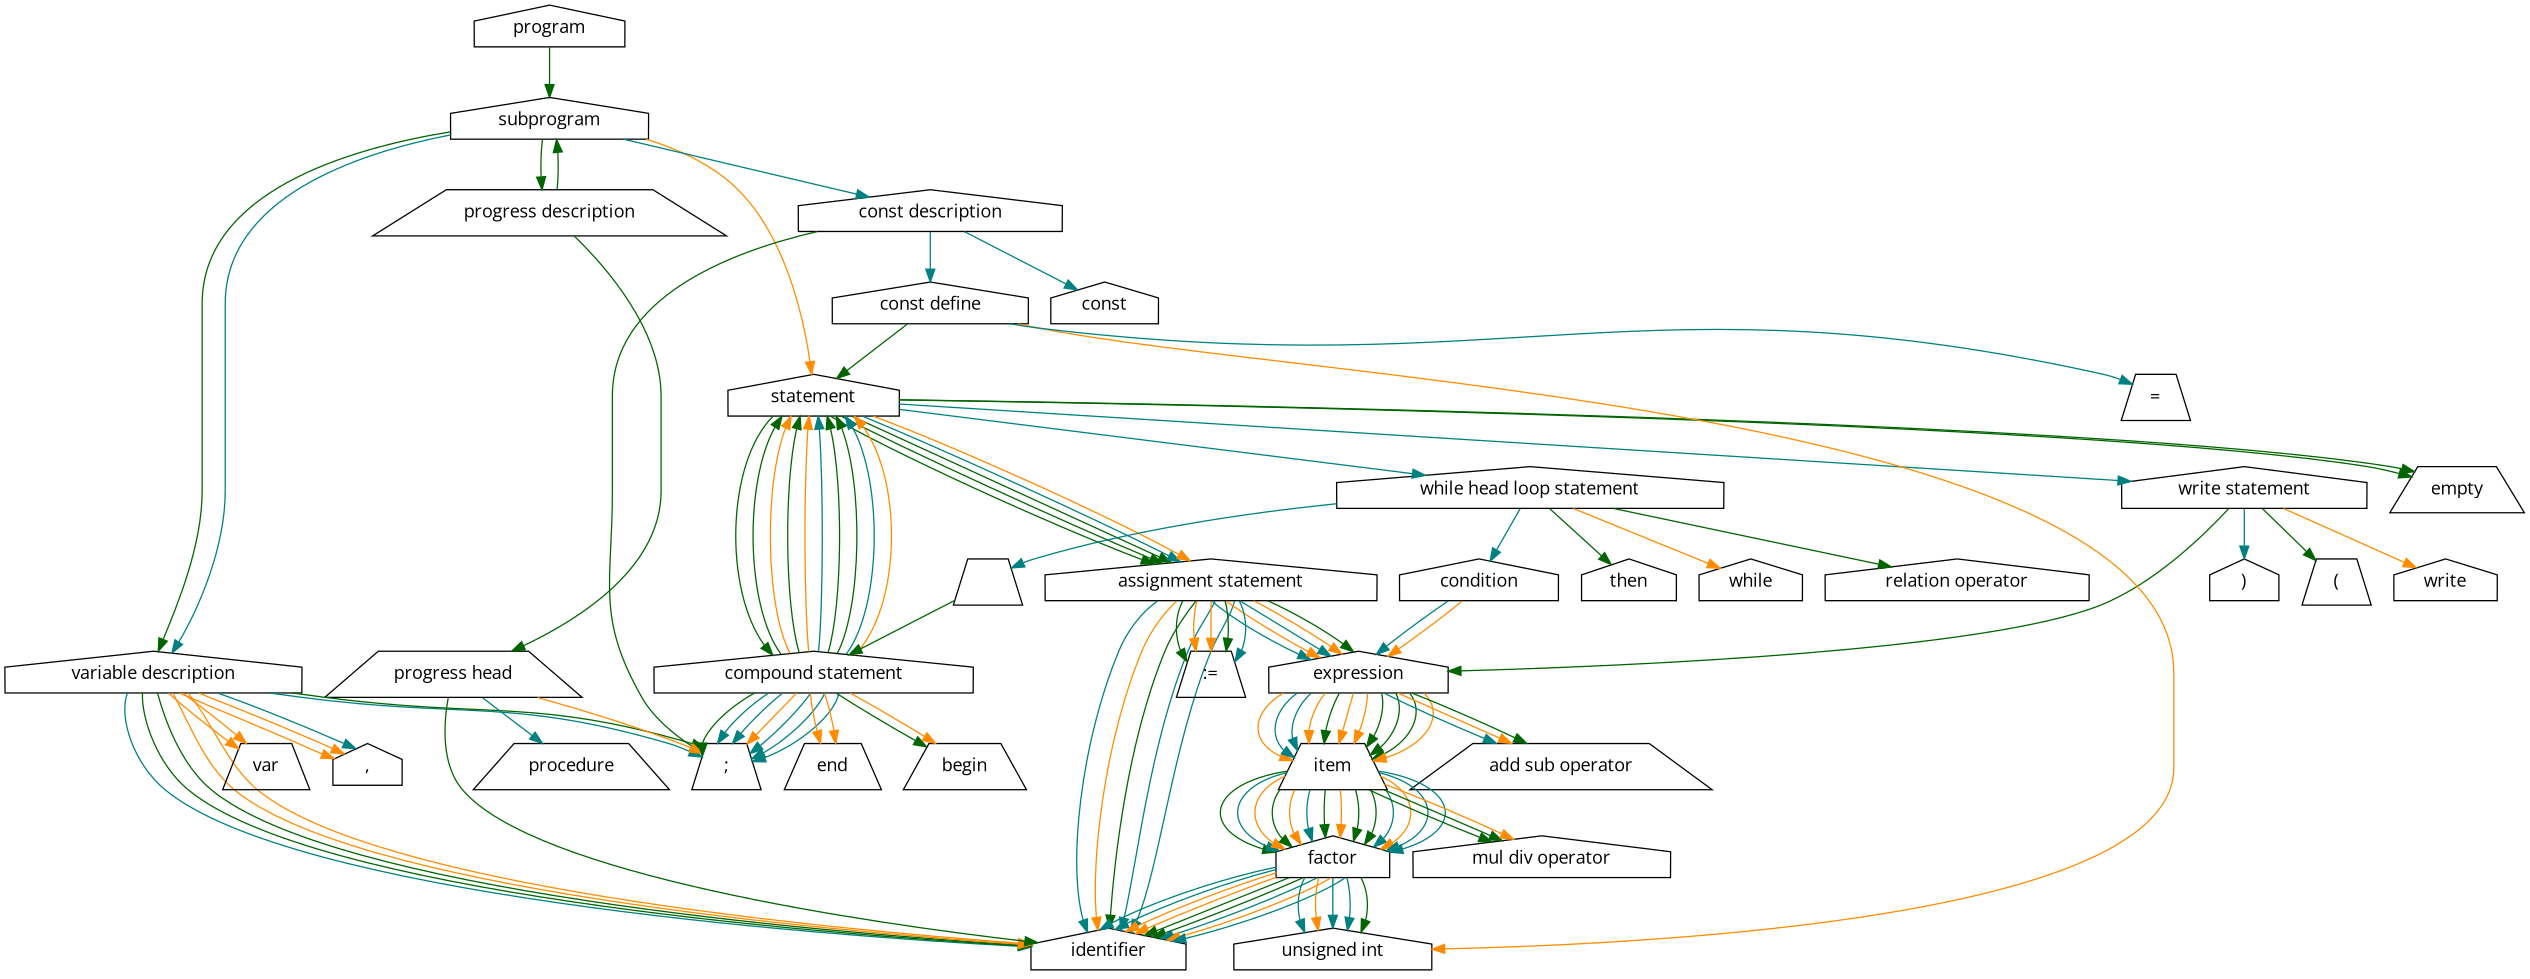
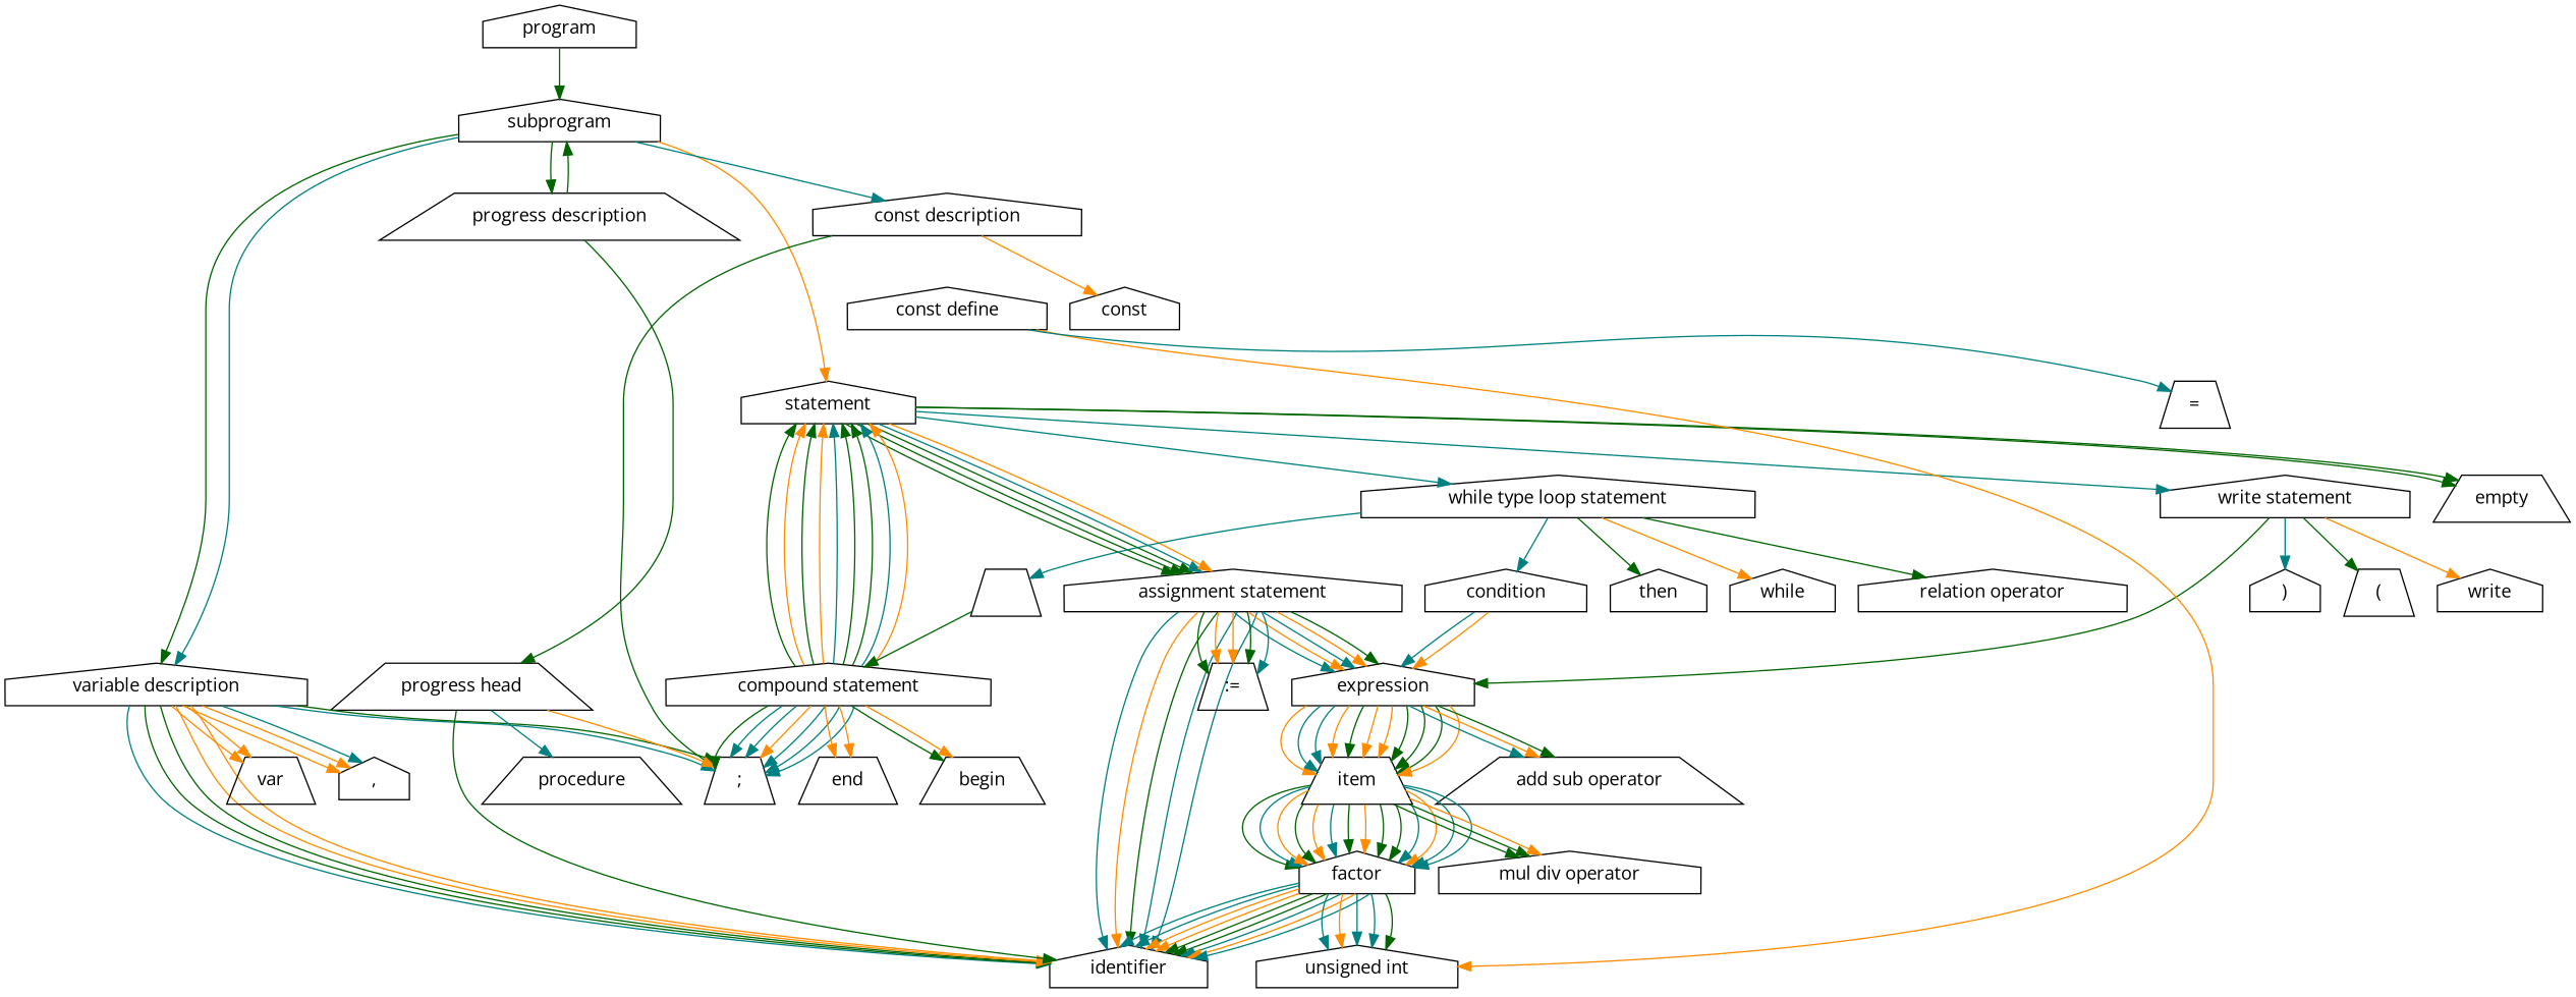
  digraph {
    fontname="Open Sans"
    node [fontname="Open Sans" shape=house]
    edge [color=darkgreen fontname="Open Sans"]
    program
    subprogram
    "progress description" [shape=trapezium]
    statement
    "variable description"
    "const description"
    "progress head" [shape=trapezium]
    "compound statement"
    empty [shape=trapezium]
-   "while type loop statement" [label="while head loop statement"]
+   "while type loop statement"
    "assignment statement"
    "write statement"
    ";" [shape=trapezium]
    identifier
    var [shape=trapezium]
    ","
    "const define"
    const
    procedure [shape=trapezium]
    end [shape=trapezium]
    begin [shape=trapezium]
    "" [shape=trapezium]
    then
    condition
    while
    "relation operator"
    expression
    ":=" [shape=trapezium]
    ")"
    "(" [shape=trapezium]
    write
    item [shape=trapezium]
    "add sub operator" [shape=trapezium]
    factor
    "mul div operator"
    "unsigned int"
    "=" [shape=trapezium]
    program -> subprogram
    subprogram -> "progress description"
    subprogram -> statement [color=darkorange]
    subprogram -> "variable description"
    subprogram -> "variable description" [color=teal]
    subprogram -> "const description" [color=teal]
    "progress description" -> subprogram
    "progress description" -> "progress head"
-   statement -> "compound statement"
    statement -> empty
    statement -> empty
    statement -> "while type loop statement" [color=teal]
    statement -> "assignment statement"
    statement -> "assignment statement"
    statement -> "assignment statement"
    statement -> "assignment statement" [color=teal]
    statement -> "assignment statement" [color=darkorange]
    statement -> "write statement" [color=teal]
    "variable description" -> ";" [color=teal]
    "variable description" -> ";"
    "variable description" -> identifier [color=teal]
    "variable description" -> identifier
    "variable description" -> identifier
    "variable description" -> identifier [color=darkorange]
    "variable description" -> identifier [color=darkorange]
    "variable description" -> var [color=darkorange]
    "variable description" -> var [color=darkorange]
    "variable description" -> "," [color=darkorange]
    "variable description" -> "," [color=darkorange]
    "variable description" -> "," [color=teal]
    "const description" -> ";"
-   "const description" -> "const define" [color=teal]
-   "const description" -> const [color=teal]
+   "const description" -> const [color=darkorange]
    "progress head" -> ";" [color=darkorange]
    "progress head" -> identifier
    "progress head" -> procedure [color=teal]
    "compound statement" -> statement
    "compound statement" -> statement [color=darkorange]
    "compound statement" -> statement
    "compound statement" -> statement [color=darkorange]
    "compound statement" -> statement [color=teal]
    "compound statement" -> statement
    "compound statement" -> statement
    "compound statement" -> statement [color=teal]
    "compound statement" -> statement [color=darkorange]
    "compound statement" -> ";"
    "compound statement" -> ";" [color=teal]
    "compound statement" -> ";" [color=teal]
    "compound statement" -> ";" [color=darkorange]
    "compound statement" -> ";" [color=teal]
    "compound statement" -> ";" [color=teal]
    "compound statement" -> ";" [color=teal]
    "compound statement" -> end [color=darkorange]
    "compound statement" -> end [color=darkorange]
    "compound statement" -> begin
    "compound statement" -> begin [color=darkorange]
    "while type loop statement" -> "" [color=teal]
    "while type loop statement" -> then
    "while type loop statement" -> condition [color=teal]
    "while type loop statement" -> while [color=darkorange]
    "while type loop statement" -> "relation operator"
    "assignment statement" -> identifier [color=teal]
    "assignment statement" -> identifier [color=darkorange]
    "assignment statement" -> identifier
    "assignment statement" -> identifier [color=teal]
    "assignment statement" -> identifier [color=teal]
    "assignment statement" -> expression [color=teal]
    "assignment statement" -> expression [color=darkorange]
    "assignment statement" -> expression [color=teal]
    "assignment statement" -> expression [color=darkorange]
    "assignment statement" -> expression
    "assignment statement" -> ":="
    "assignment statement" -> ":=" [color=darkorange]
    "assignment statement" -> ":=" [color=darkorange]
    "assignment statement" -> ":="
    "assignment statement" -> ":=" [color=teal]
    "write statement" -> expression
    "write statement" -> ")" [color=teal]
    "write statement" -> "("
    "write statement" -> write [color=darkorange]
-   "const define" -> statement
    "const define" -> "unsigned int" [color=darkorange]
    "const define" -> "=" [color=teal]
    "" -> "compound statement"
    condition -> expression [color=teal]
    condition -> expression [color=darkorange]
    expression -> item [color=darkorange]
    expression -> item [color=teal]
    expression -> item [color=teal]
    expression -> item [color=darkorange]
    expression -> item
    expression -> item [color=darkorange]
    expression -> item [color=darkorange]
    expression -> item
    expression -> item
    expression -> item
    expression -> item [color=darkorange]
    expression -> "add sub operator" [color=teal]
    expression -> "add sub operator" [color=darkorange]
    expression -> "add sub operator"
    item -> factor
    item -> factor [color=teal]
    item -> factor [color=darkorange]
    item -> factor
    item -> factor [color=darkorange]
    item -> factor [color=teal]
    item -> factor
    item -> factor [color=darkorange]
    item -> factor
    item -> factor
    item -> factor [color=teal]
    item -> factor [color=darkorange]
    item -> factor [color=teal]
    item -> factor [color=teal]
    item -> "mul div operator"
    item -> "mul div operator"
    item -> "mul div operator" [color=darkorange]
    factor -> identifier [color=teal]
    factor -> identifier [color=teal]
    factor -> identifier [color=darkorange]
    factor -> identifier [color=darkorange]
    factor -> identifier
    factor -> identifier
    factor -> identifier [color=teal]
    factor -> identifier [color=darkorange]
    factor -> identifier [color=teal]
    factor -> "unsigned int" [color=teal]
    factor -> "unsigned int" [color=darkorange]
    factor -> "unsigned int" [color=teal]
    factor -> "unsigned int" [color=teal]
    factor -> "unsigned int"
  }
